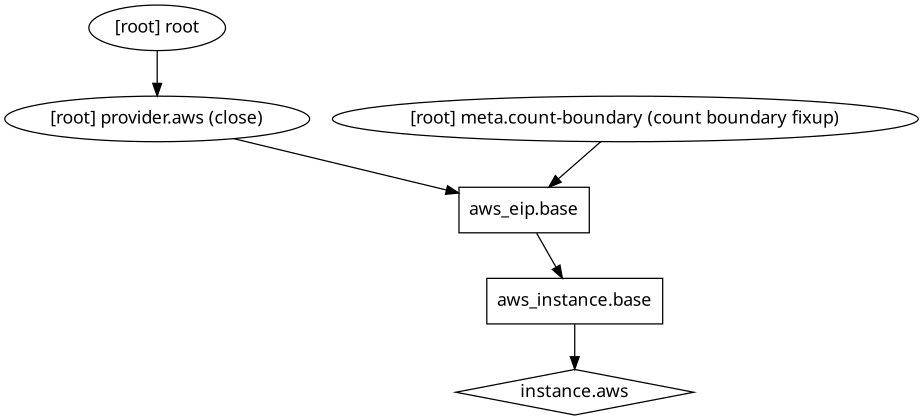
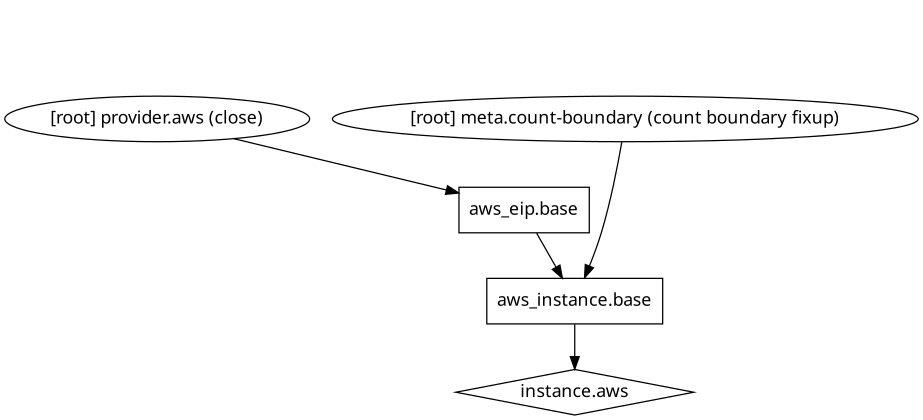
  digraph {
    compound=true
    fontname="Noto Sans"
    newrank=true
    node [fontname="Noto Sans"]
    edge [fontname="Noto Sans"]
    n1 [label="aws_eip.base" shape=box]
    n2 [label="aws_instance.base" shape=box]
    n3 [label="instance.aws" shape=diamond]
    "[root] meta.count-boundary (count boundary fixup)"
    "[root] provider.aws (close)"
-   "[root] root"
    subgraph sub_1 {
      n1
      n2
      n3
      "[root] meta.count-boundary (count boundary fixup)"
      "[root] provider.aws (close)"
-     "[root] root"
    }
    n1 -> n2
    n2 -> n3
-   "[root] meta.count-boundary (count boundary fixup)" -> n1
+   "[root] meta.count-boundary (count boundary fixup)" -> n2
    "[root] provider.aws (close)" -> n1
-   "[root] root" -> "[root] provider.aws (close)"
  }
